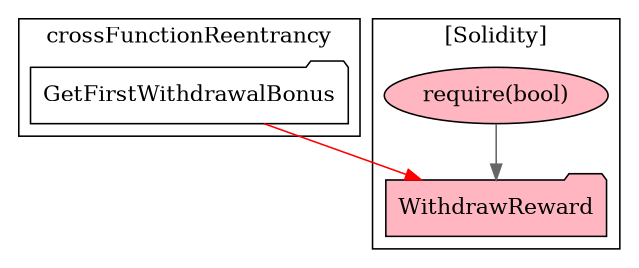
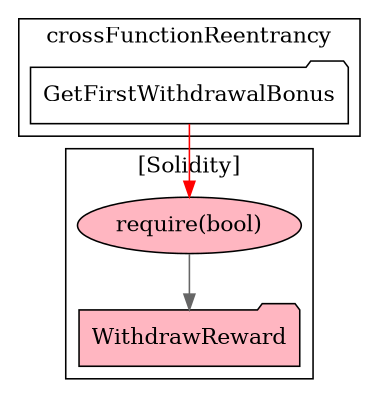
  strict digraph {
    node [fillcolor=lightpink shape=folder style=filled]
    n1 [fillcolor=white label=GetFirstWithdrawalBonus]
    n2 [label=WithdrawReward]
    "require(bool)" [shape=ellipse]
    subgraph cluster_1 {
      label=crossFunctionReentrancy
      n1
    }
    subgraph cluster_2 {
      label="[Solidity]"
      n2
      "require(bool)"
    }
-   n1 -> n2 [color=red]
+   n1 -> "require(bool)" [color=red]
    "require(bool)" -> n2 [color=gray40]
  }
